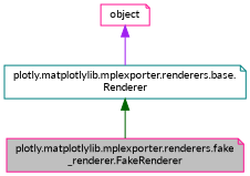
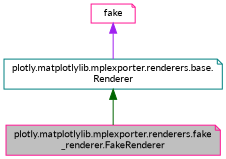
  digraph {
    fontname=Lato
    node [color=deeppink fillcolor=white fontname=Lato fontsize=10 shape=note style=filled]
    edge [dir=back fontname=Lato fontsize=10 labelfontname=Helvetica labelfontsize=10 style=solid]
    n1 [fillcolor=grey75 fontcolor=black height=0.2 label="plotly.matplotlylib.mplexporter.renderers.fake\l_renderer.FakeRenderer" width=0.4]
    n2 [color=teal height=0.2 label="plotly.matplotlylib.mplexporter.renderers.base.\lRenderer" width=0.4]
-   n3 [height=0.2 label=object width=0.4]
+   n3 [height=0.2 label=fake width=0.4]
    n2 -> n1 [color=darkgreen]
    n3 -> n2 [color=purple]
  }
